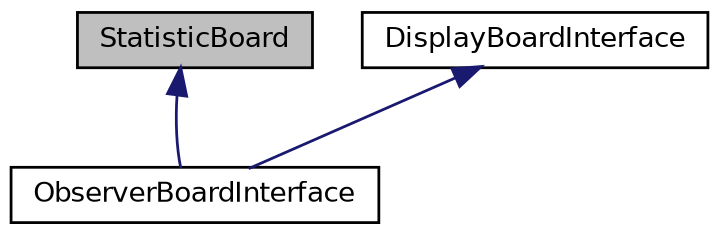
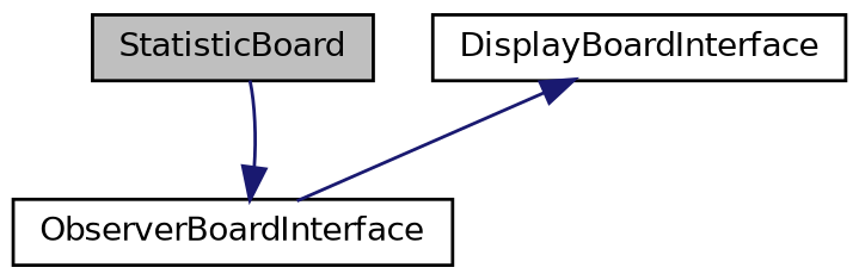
  digraph {
    node [color=black fillcolor=white fontname=Helvetica fontsize=10 shape=record style=filled]
    edge [color=midnightblue dir=back fontname=Helvetica fontsize=10 labelfontname=Helvetica labelfontsize=10 style=solid]
    n1 [fillcolor=grey75 fontcolor=black height=0.2 label=StatisticBoard width=0.4]
    n2 [height=0.2 label=ObserverBoardInterface width=0.4]
    n3 [height=0.2 label=DisplayBoardInterface width=0.4]
-   n1 -> n2
+   n2 -> n1
    n3 -> n2
  }
